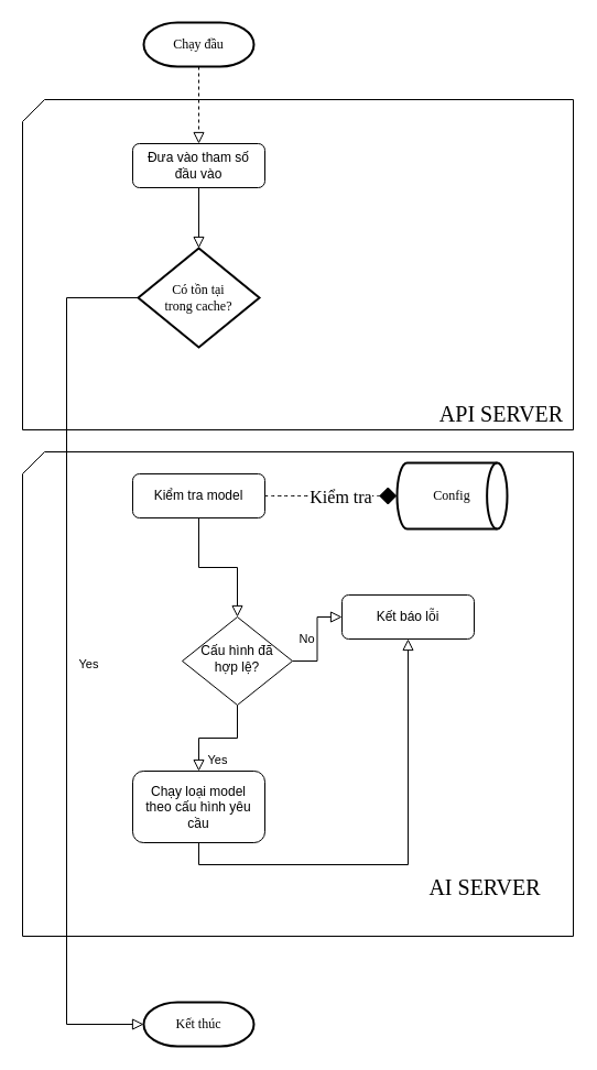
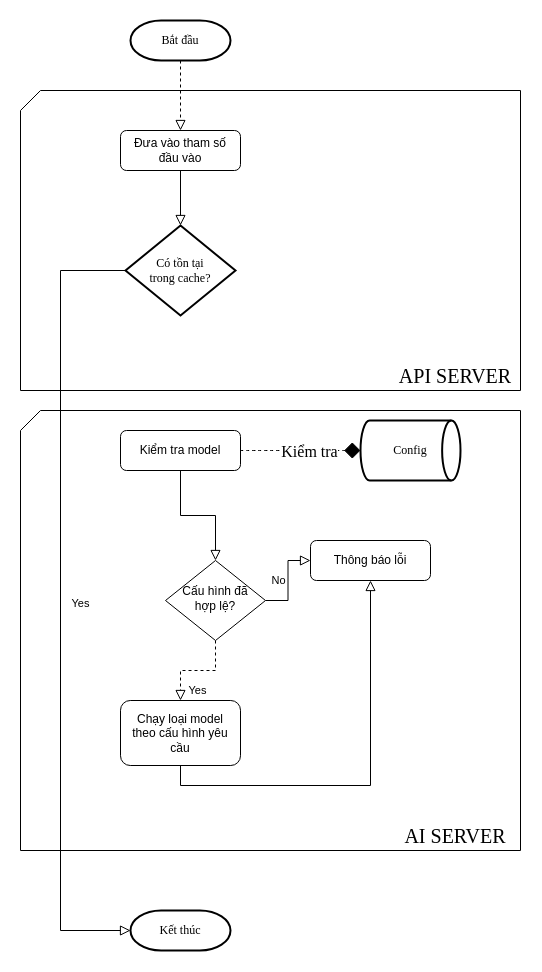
  <mxCell id="0" />
  <mxCell id="1" parent="0" />
  <mxCell id="2" value="" style="verticalLabelPosition=bottom;verticalAlign=top;html=1;shape=card;whiteSpace=wrap;size=20;arcSize=12;fontFamily=Architects Daughter;fontSource=https%3A%2F%2Ffonts.googleapis.com%2Fcss%3Ffamily%3DArchitects%2BDaughter;" vertex="1" parent="1"><mxGeometry x="20" y="410" width="500" height="440" as="geometry" /></mxCell>
  <mxCell id="3" value="" style="verticalLabelPosition=bottom;verticalAlign=top;html=1;shape=card;whiteSpace=wrap;size=20;arcSize=12;fontFamily=Architects Daughter;fontSource=https%3A%2F%2Ffonts.googleapis.com%2Fcss%3Ffamily%3DArchitects%2BDaughter;" vertex="1" parent="1"><mxGeometry x="20" y="90" width="500" height="300" as="geometry" /></mxCell>
- <mxCell id="4" value="Yes" style="rounded=0;html=1;jettySize=auto;orthogonalLoop=1;fontSize=11;endArrow=block;endFill=0;endSize=8;strokeWidth=1;shadow=0;labelBackgroundColor=none;edgeStyle=orthogonalEdgeStyle;entryX=0.5;entryY=0;entryDx=0;entryDy=0;" edge="1" parent="1" source="6" target="18"><mxGeometry y="20" relative="1" as="geometry"><mxPoint as="offset" /><mxPoint x="180" y="680" as="targetPoint" /></mxGeometry></mxCell>
+ <mxCell id="4" value="Yes" style="rounded=0;html=1;jettySize=auto;orthogonalLoop=1;fontSize=11;endArrow=block;endFill=0;endSize=8;strokeWidth=1;shadow=0;labelBackgroundColor=none;edgeStyle=orthogonalEdgeStyle;entryX=0.5;entryY=0;entryDx=0;entryDy=0;dashed=1;" edge="1" parent="1" source="6" target="18"><mxGeometry y="20" relative="1" as="geometry"><mxPoint as="offset" /><mxPoint x="180" y="680" as="targetPoint" /></mxGeometry></mxCell>
  <mxCell id="5" value="No" style="edgeStyle=orthogonalEdgeStyle;rounded=0;html=1;jettySize=auto;orthogonalLoop=1;fontSize=11;endArrow=block;endFill=0;endSize=8;strokeWidth=1;shadow=0;labelBackgroundColor=none;" edge="1" parent="1" source="6" target="7"><mxGeometry y="10" relative="1" as="geometry"><mxPoint as="offset" /></mxGeometry></mxCell>
  <mxCell id="6" value="Cấu hình đã&lt;div&gt;hợp lệ?&lt;/div&gt;" style="rhombus;whiteSpace=wrap;html=1;shadow=0;fontFamily=Helvetica;fontSize=12;align=center;strokeWidth=1;spacing=6;spacingTop=-4;" vertex="1" parent="1"><mxGeometry x="165" y="560" width="100" height="80" as="geometry" /></mxCell>
- <mxCell id="7" value="Kết báo lỗi" style="rounded=1;whiteSpace=wrap;html=1;fontSize=12;glass=0;strokeWidth=1;shadow=0;" vertex="1" parent="1"><mxGeometry x="310" y="540" width="120" height="40" as="geometry" /></mxCell>
+ <mxCell id="7" value="Thông báo lỗi" style="rounded=1;whiteSpace=wrap;html=1;fontSize=12;glass=0;strokeWidth=1;shadow=0;" vertex="1" parent="1"><mxGeometry x="310" y="540" width="120" height="40" as="geometry" /></mxCell>
  <mxCell id="8" value="Kiểm tra model" style="rounded=1;whiteSpace=wrap;html=1;fontSize=12;glass=0;strokeWidth=1;shadow=0;" vertex="1" parent="1"><mxGeometry x="120" y="430" width="120" height="40" as="geometry" /></mxCell>
  <mxCell id="9" value="" style="rounded=0;html=1;jettySize=auto;orthogonalLoop=1;fontSize=11;endArrow=block;endFill=0;endSize=8;strokeWidth=1;shadow=0;labelBackgroundColor=none;edgeStyle=orthogonalEdgeStyle;exitX=0.5;exitY=1;exitDx=0;exitDy=0;exitPerimeter=0;entryX=0.5;entryY=0;entryDx=0;entryDy=0;dashed=1;" edge="1" parent="1" source="10" target="19"><mxGeometry relative="1" as="geometry"><mxPoint x="140" y="90" as="sourcePoint" /><mxPoint x="340" y="80" as="targetPoint" /></mxGeometry></mxCell>
- <mxCell id="10" value="Chạy đầu" style="strokeWidth=2;html=1;shape=mxgraph.flowchart.terminator;whiteSpace=wrap;fontFamily=Architects Daughter;fontSource=https://fonts.googleapis.com/css?family=Architects+Daughter;" vertex="1" parent="1"><mxGeometry x="130" y="20" width="100" height="40" as="geometry" /></mxCell>
+ <mxCell id="10" value="Bắt đầu" style="strokeWidth=2;html=1;shape=mxgraph.flowchart.terminator;whiteSpace=wrap;fontFamily=Architects Daughter;fontSource=https://fonts.googleapis.com/css?family=Architects+Daughter;" vertex="1" parent="1"><mxGeometry x="130" y="20" width="100" height="40" as="geometry" /></mxCell>
  <mxCell id="11" value="" style="endArrow=diamond;dashed=1;html=1;rounded=0;fontFamily=Architects Daughter;fontSource=https://fonts.googleapis.com/css?family=Architects+Daughter;fontSize=16;startSize=14;endSize=14;sourcePerimeterSpacing=8;targetPerimeterSpacing=8;curved=1;entryX=0;entryY=0.5;entryDx=0;entryDy=0;entryPerimeter=0;exitX=1;exitY=0.5;exitDx=0;exitDy=0;" edge="1" parent="1" source="8" target="15"><mxGeometry width="50" height="50" relative="1" as="geometry"><mxPoint x="210" y="580" as="sourcePoint" /><mxPoint x="430" y="450" as="targetPoint" /></mxGeometry></mxCell>
  <mxCell id="12" value="Kiểm tra" style="edgeLabel;html=1;align=center;verticalAlign=middle;resizable=0;points=[];fontSize=16;fontFamily=Architects Daughter;fontSource=https://fonts.googleapis.com/css?family=Architects+Daughter;" vertex="1" connectable="0" parent="11"><mxGeometry x="-0.106" y="-2" relative="1" as="geometry"><mxPoint x="14" y="-2" as="offset" /></mxGeometry></mxCell>
  <mxCell id="13" value="" style="rounded=0;html=1;jettySize=auto;orthogonalLoop=1;fontSize=11;endArrow=block;endFill=0;endSize=8;strokeWidth=1;shadow=0;labelBackgroundColor=none;edgeStyle=orthogonalEdgeStyle;exitX=0.5;exitY=1;exitDx=0;exitDy=0;entryX=0.5;entryY=0;entryDx=0;entryDy=0;" edge="1" parent="1" source="8" target="6"><mxGeometry relative="1" as="geometry"><mxPoint x="190" y="380" as="sourcePoint" /><mxPoint x="190" y="440" as="targetPoint" /></mxGeometry></mxCell>
  <mxCell id="14" value="Kết thúc" style="strokeWidth=2;html=1;shape=mxgraph.flowchart.terminator;whiteSpace=wrap;fontFamily=Architects Daughter;fontSource=https://fonts.googleapis.com/css?family=Architects+Daughter;" vertex="1" parent="1"><mxGeometry x="130" y="910" width="100" height="40" as="geometry" /></mxCell>
  <mxCell id="15" value="Config" style="strokeWidth=2;html=1;shape=mxgraph.flowchart.direct_data;whiteSpace=wrap;fontFamily=Architects Daughter;fontSource=https://fonts.googleapis.com/css?family=Architects+Daughter;" vertex="1" parent="1"><mxGeometry x="360" y="420" width="100" height="60" as="geometry" /></mxCell>
  <mxCell id="16" value="Có tồn tại&lt;div&gt;trong cache?&lt;/div&gt;" style="strokeWidth=2;html=1;shape=mxgraph.flowchart.decision;whiteSpace=wrap;fontFamily=Architects Daughter;fontSource=https%3A%2F%2Ffonts.googleapis.com%2Fcss%3Ffamily%3DArchitects%2BDaughter;" vertex="1" parent="1"><mxGeometry x="125" y="225" width="110" height="90" as="geometry" /></mxCell>
  <mxCell id="17" value="Yes" style="rounded=0;html=1;jettySize=auto;orthogonalLoop=1;fontSize=11;endArrow=block;endFill=0;endSize=8;strokeWidth=1;shadow=0;labelBackgroundColor=none;edgeStyle=orthogonalEdgeStyle;exitX=0;exitY=0.5;exitDx=0;exitDy=0;exitPerimeter=0;entryX=0;entryY=0.5;entryDx=0;entryDy=0;entryPerimeter=0;" edge="1" parent="1" source="16" target="14"><mxGeometry y="20" relative="1" as="geometry"><mxPoint as="offset" /><mxPoint x="100" y="725" as="targetPoint" /><mxPoint x="190" y="545" as="sourcePoint" /><Array as="points"><mxPoint x="60" y="270" /><mxPoint x="60" y="930" /></Array></mxGeometry></mxCell>
  <mxCell id="18" value="Chạy loại model&lt;div&gt;theo cấu hình yêu cầu&lt;/div&gt;" style="rounded=1;whiteSpace=wrap;html=1;fontSize=12;glass=0;strokeWidth=1;shadow=0;" vertex="1" parent="1"><mxGeometry x="120" y="700" width="120" height="65" as="geometry" /></mxCell>
  <mxCell id="19" value="Đưa vào tham số&lt;div&gt;đầu vào&lt;/div&gt;" style="rounded=1;whiteSpace=wrap;html=1;fontSize=12;glass=0;strokeWidth=1;shadow=0;" vertex="1" parent="1"><mxGeometry x="120" y="130" width="120" height="40" as="geometry" /></mxCell>
  <mxCell id="20" value="" style="rounded=0;html=1;jettySize=auto;orthogonalLoop=1;fontSize=11;endArrow=block;endFill=0;endSize=8;strokeWidth=1;shadow=0;labelBackgroundColor=none;edgeStyle=orthogonalEdgeStyle;exitX=0.5;exitY=1;exitDx=0;exitDy=0;entryX=0.5;entryY=0;entryDx=0;entryDy=0;entryPerimeter=0;" edge="1" parent="1" source="19" target="16"><mxGeometry relative="1" as="geometry"><mxPoint x="190" y="70" as="sourcePoint" /><mxPoint x="190" y="140" as="targetPoint" /></mxGeometry></mxCell>
  <mxCell id="21" value="API SERVER" style="text;strokeColor=none;fillColor=none;html=1;align=center;verticalAlign=middle;whiteSpace=wrap;rounded=0;fontSize=20;fontFamily=Architects Daughter;fontSource=https%3A%2F%2Ffonts.googleapis.com%2Fcss%3Ffamily%3DArchitects%2BDaughter;" vertex="1" parent="1"><mxGeometry x="390" y="360" width="130" height="30" as="geometry" /></mxCell>
- <mxCell id="22" value="AI SERVER" style="text;strokeColor=none;fillColor=none;html=1;align=center;verticalAlign=middle;whiteSpace=wrap;rounded=0;fontSize=20;fontFamily=Architects Daughter;fontSource=https%3A%2F%2Ffonts.googleapis.com%2Fcss%3Ffamily%3DArchitects%2BDaughter;" vertex="1" parent="1"><mxGeometry x="375" y="790" width="130" height="30" as="geometry" /></mxCell>
+ <mxCell id="22" value="AI SERVER" style="text;strokeColor=none;fillColor=none;html=1;align=center;verticalAlign=middle;whiteSpace=wrap;rounded=0;fontSize=20;fontFamily=Architects Daughter;fontSource=https%3A%2F%2Ffonts.googleapis.com%2Fcss%3Ffamily%3DArchitects%2BDaughter;" vertex="1" parent="1"><mxGeometry x="390" y="820" width="130" height="30" as="geometry" /></mxCell>
  <mxCell id="23" value="" style="rounded=0;html=1;jettySize=auto;orthogonalLoop=1;fontSize=11;endArrow=block;endFill=0;endSize=8;strokeWidth=1;shadow=0;labelBackgroundColor=none;edgeStyle=orthogonalEdgeStyle;exitX=0.5;exitY=1;exitDx=0;exitDy=0;" edge="1" parent="1" source="18" target="7"><mxGeometry relative="1" as="geometry"><mxPoint x="179.5" y="765" as="sourcePoint" /><mxPoint x="179.5" y="880" as="targetPoint" /></mxGeometry></mxCell>
